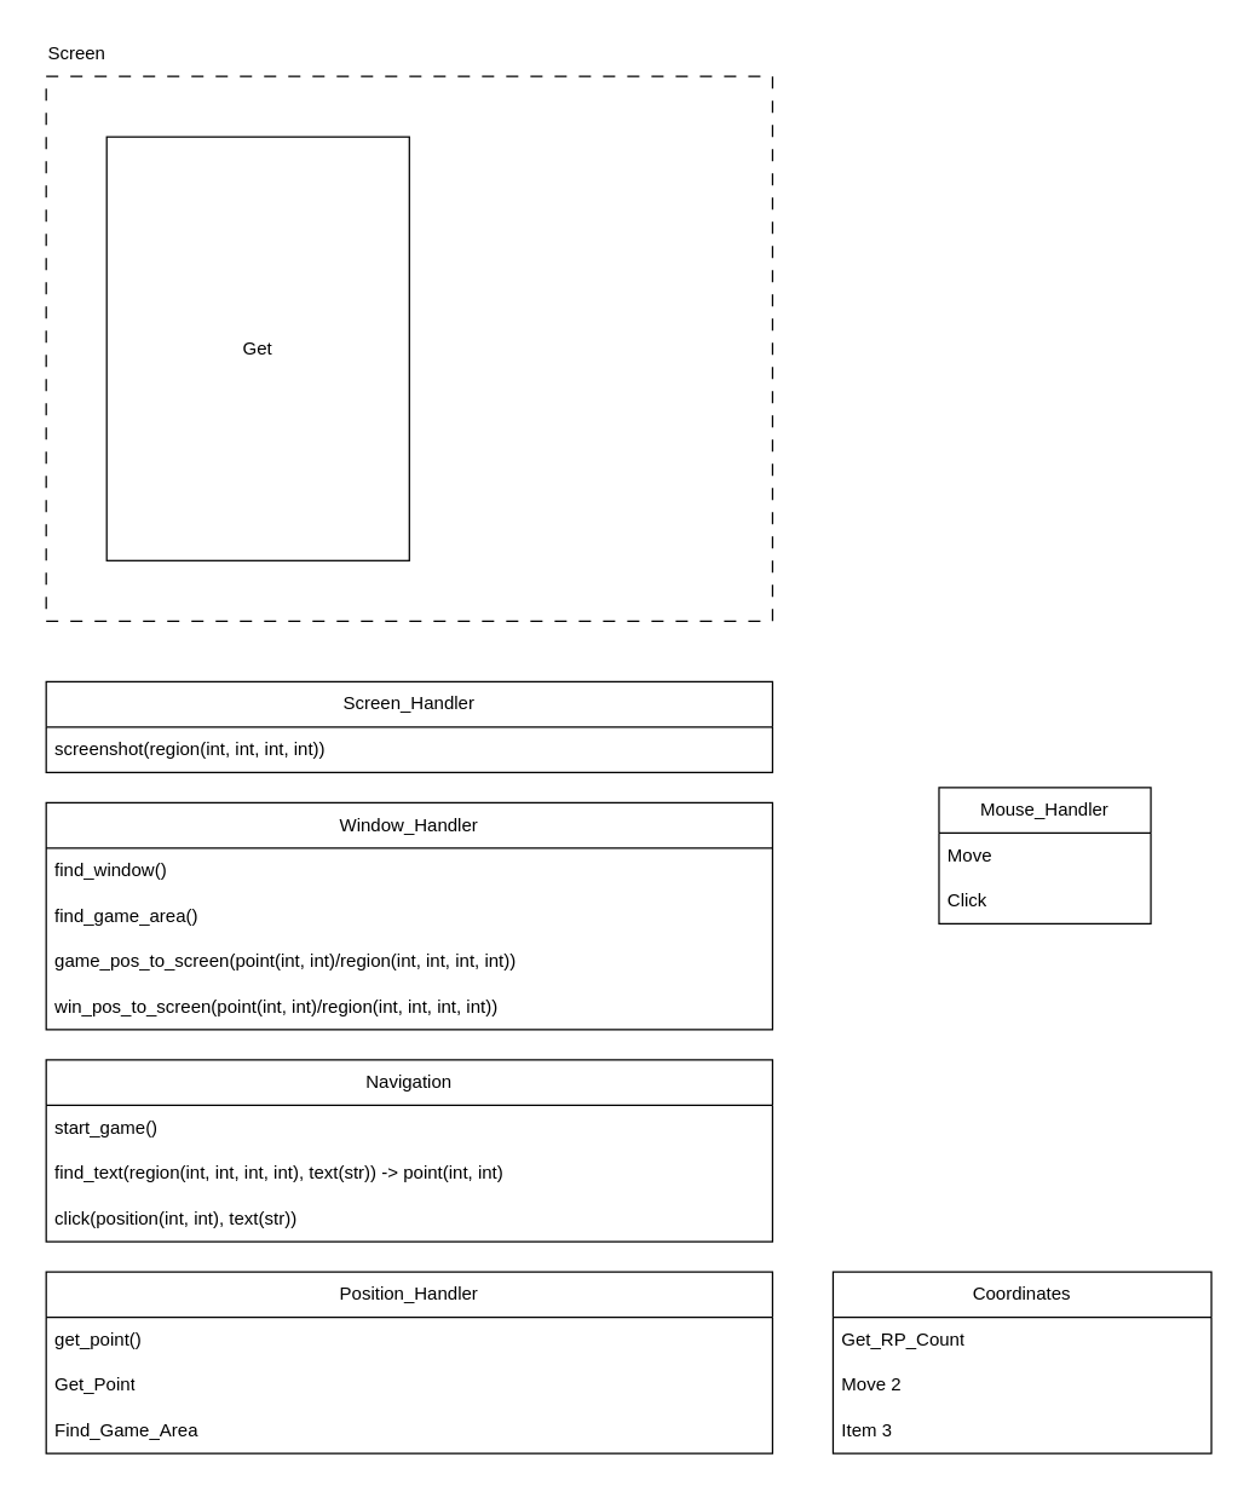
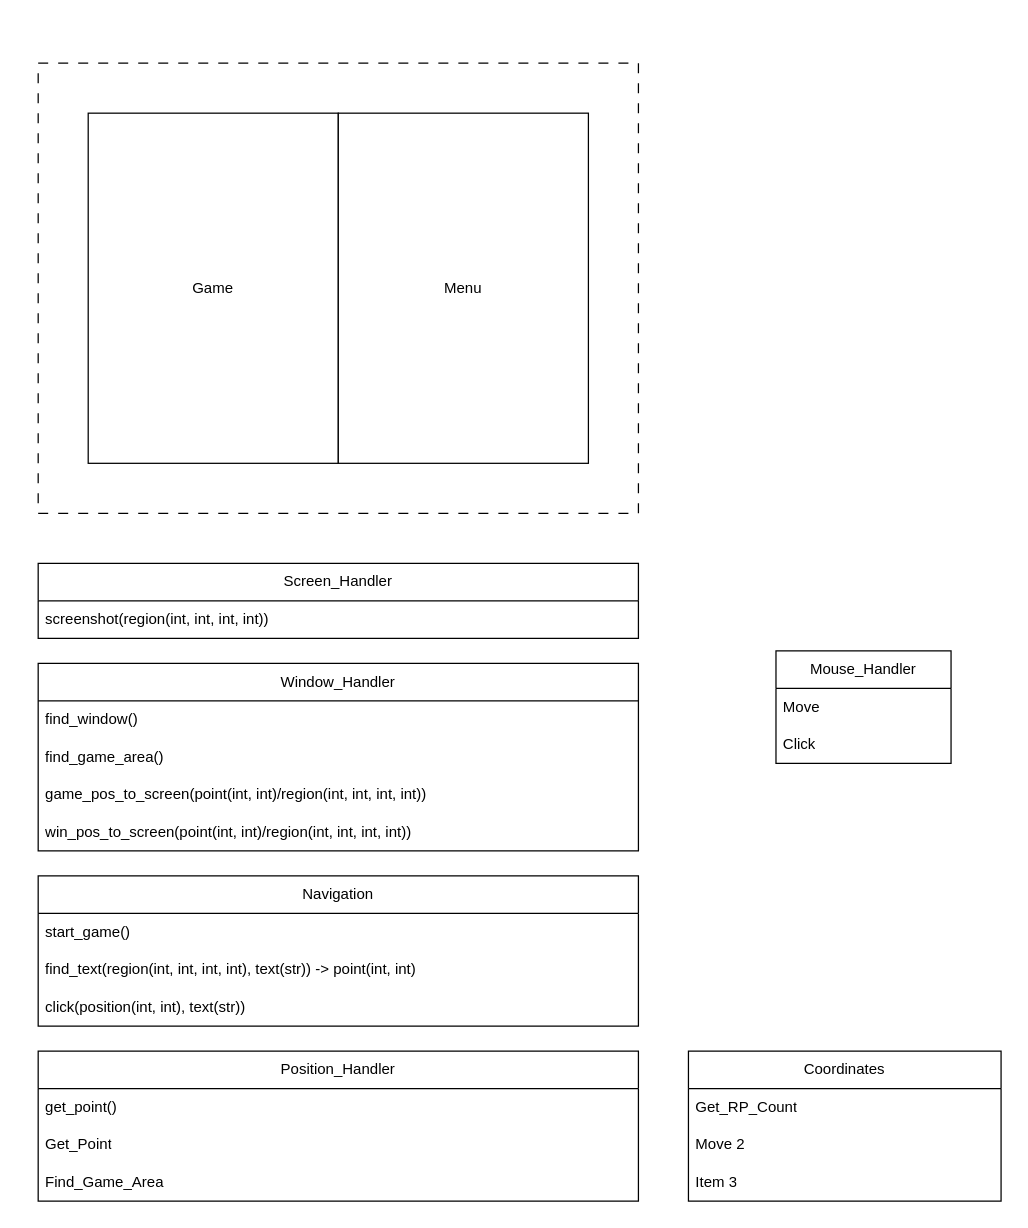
  <mxCell id="0" />
  <mxCell id="1" parent="0" />
  <mxCell id="2" value="" style="rounded=0;whiteSpace=wrap;html=1;fillColor=none;dashed=1;dashPattern=8 8;" vertex="1" parent="1"><mxGeometry x="30" y="50" width="480" height="360" as="geometry" /></mxCell>
- <mxCell id="3" value="Get" style="rounded=0;whiteSpace=wrap;html=1;" vertex="1" parent="1"><mxGeometry x="70" y="90" width="200" height="280" as="geometry" /></mxCell>
- <mxCell id="5" value="Screen" style="text;html=1;align=center;verticalAlign=middle;resizable=0;points=[];autosize=1;strokeColor=none;fillColor=none;" vertex="1" parent="1"><mxGeometry x="20" y="20" width="60" height="30" as="geometry" /></mxCell>
+ <mxCell id="3" value="Game" style="rounded=0;whiteSpace=wrap;html=1;" vertex="1" parent="1"><mxGeometry x="70" y="90" width="200" height="280" as="geometry" /></mxCell>
+ <mxCell id="4" value="Menu" style="rounded=0;whiteSpace=wrap;html=1;" vertex="1" parent="1"><mxGeometry x="270" y="90" width="200" height="280" as="geometry" /></mxCell>
  <mxCell id="6" value="Mouse_Handler" style="swimlane;fontStyle=0;childLayout=stackLayout;horizontal=1;startSize=30;horizontalStack=0;resizeParent=1;resizeParentMax=0;resizeLast=0;collapsible=1;marginBottom=0;whiteSpace=wrap;html=1;" vertex="1" parent="1"><mxGeometry x="620" y="520" width="140" height="90" as="geometry" /></mxCell>
  <mxCell id="7" value="Move" style="text;strokeColor=none;fillColor=none;align=left;verticalAlign=middle;spacingLeft=4;spacingRight=4;overflow=hidden;points=[[0,0.5],[1,0.5]];portConstraint=eastwest;rotatable=0;whiteSpace=wrap;html=1;" vertex="1" parent="6"><mxGeometry y="30" width="140" height="30" as="geometry" /></mxCell>
  <mxCell id="8" value="Click" style="text;strokeColor=none;fillColor=none;align=left;verticalAlign=middle;spacingLeft=4;spacingRight=4;overflow=hidden;points=[[0,0.5],[1,0.5]];portConstraint=eastwest;rotatable=0;whiteSpace=wrap;html=1;" vertex="1" parent="6"><mxGeometry y="60" width="140" height="30" as="geometry" /></mxCell>
  <mxCell id="9" value="Screen_Handler" style="swimlane;fontStyle=0;childLayout=stackLayout;horizontal=1;startSize=30;horizontalStack=0;resizeParent=1;resizeParentMax=0;resizeLast=0;collapsible=1;marginBottom=0;whiteSpace=wrap;html=1;" vertex="1" parent="1"><mxGeometry x="30" y="450" width="480" height="60" as="geometry"><mxRectangle x="80" y="640" width="130" height="30" as="alternateBounds" /></mxGeometry></mxCell>
  <mxCell id="10" value="screenshot(region(int, int, int, int))" style="text;strokeColor=none;fillColor=none;align=left;verticalAlign=middle;spacingLeft=4;spacingRight=4;overflow=hidden;points=[[0,0.5],[1,0.5]];portConstraint=eastwest;rotatable=0;whiteSpace=wrap;html=1;" vertex="1" parent="9"><mxGeometry y="30" width="480" height="30" as="geometry" /></mxCell>
  <mxCell id="11" value="Position_Handler" style="swimlane;fontStyle=0;childLayout=stackLayout;horizontal=1;startSize=30;horizontalStack=0;resizeParent=1;resizeParentMax=0;resizeLast=0;collapsible=1;marginBottom=0;whiteSpace=wrap;html=1;" vertex="1" parent="1"><mxGeometry x="30" y="840" width="480" height="120" as="geometry"><mxRectangle x="80" y="640" width="130" height="30" as="alternateBounds" /></mxGeometry></mxCell>
  <mxCell id="12" value="get_point()" style="text;strokeColor=none;fillColor=none;align=left;verticalAlign=middle;spacingLeft=4;spacingRight=4;overflow=hidden;points=[[0,0.5],[1,0.5]];portConstraint=eastwest;rotatable=0;whiteSpace=wrap;html=1;" vertex="1" parent="11"><mxGeometry y="30" width="480" height="30" as="geometry" /></mxCell>
  <mxCell id="13" value="Get_Point" style="text;strokeColor=none;fillColor=none;align=left;verticalAlign=middle;spacingLeft=4;spacingRight=4;overflow=hidden;points=[[0,0.5],[1,0.5]];portConstraint=eastwest;rotatable=0;whiteSpace=wrap;html=1;" vertex="1" parent="11"><mxGeometry y="60" width="480" height="30" as="geometry" /></mxCell>
  <mxCell id="14" value="Find_Game_Area" style="text;strokeColor=none;fillColor=none;align=left;verticalAlign=middle;spacingLeft=4;spacingRight=4;overflow=hidden;points=[[0,0.5],[1,0.5]];portConstraint=eastwest;rotatable=0;whiteSpace=wrap;html=1;" vertex="1" parent="11"><mxGeometry y="90" width="480" height="30" as="geometry" /></mxCell>
  <mxCell id="15" value="Coordinates" style="swimlane;fontStyle=0;childLayout=stackLayout;horizontal=1;startSize=30;horizontalStack=0;resizeParent=1;resizeParentMax=0;resizeLast=0;collapsible=1;marginBottom=0;whiteSpace=wrap;html=1;" vertex="1" parent="1"><mxGeometry x="550" y="840" width="250" height="120" as="geometry" /></mxCell>
  <mxCell id="16" value="Get_RP_Count" style="text;strokeColor=none;fillColor=none;align=left;verticalAlign=middle;spacingLeft=4;spacingRight=4;overflow=hidden;points=[[0,0.5],[1,0.5]];portConstraint=eastwest;rotatable=0;whiteSpace=wrap;html=1;" vertex="1" parent="15"><mxGeometry y="30" width="250" height="30" as="geometry" /></mxCell>
  <mxCell id="17" value="Move 2" style="text;strokeColor=none;fillColor=none;align=left;verticalAlign=middle;spacingLeft=4;spacingRight=4;overflow=hidden;points=[[0,0.5],[1,0.5]];portConstraint=eastwest;rotatable=0;whiteSpace=wrap;html=1;" vertex="1" parent="15"><mxGeometry y="60" width="250" height="30" as="geometry" /></mxCell>
  <mxCell id="18" value="Item 3" style="text;strokeColor=none;fillColor=none;align=left;verticalAlign=middle;spacingLeft=4;spacingRight=4;overflow=hidden;points=[[0,0.5],[1,0.5]];portConstraint=eastwest;rotatable=0;whiteSpace=wrap;html=1;" vertex="1" parent="15"><mxGeometry y="90" width="250" height="30" as="geometry" /></mxCell>
  <mxCell id="19" value="Navigation" style="swimlane;fontStyle=0;childLayout=stackLayout;horizontal=1;startSize=30;horizontalStack=0;resizeParent=1;resizeParentMax=0;resizeLast=0;collapsible=1;marginBottom=0;whiteSpace=wrap;html=1;" vertex="1" parent="1"><mxGeometry x="30" y="700" width="480" height="120" as="geometry" /></mxCell>
  <mxCell id="20" value="start_game()" style="text;strokeColor=none;fillColor=none;align=left;verticalAlign=middle;spacingLeft=4;spacingRight=4;overflow=hidden;points=[[0,0.5],[1,0.5]];portConstraint=eastwest;rotatable=0;whiteSpace=wrap;html=1;" vertex="1" parent="19"><mxGeometry y="30" width="480" height="30" as="geometry" /></mxCell>
  <mxCell id="21" value="find_text(region(int, int, int, int), text(str)) -&amp;gt; point(int, int)" style="text;strokeColor=none;fillColor=none;align=left;verticalAlign=middle;spacingLeft=4;spacingRight=4;overflow=hidden;points=[[0,0.5],[1,0.5]];portConstraint=eastwest;rotatable=0;whiteSpace=wrap;html=1;" vertex="1" parent="19"><mxGeometry y="60" width="480" height="30" as="geometry" /></mxCell>
  <mxCell id="22" value="click(position(int, int), text(str))" style="text;strokeColor=none;fillColor=none;align=left;verticalAlign=middle;spacingLeft=4;spacingRight=4;overflow=hidden;points=[[0,0.5],[1,0.5]];portConstraint=eastwest;rotatable=0;whiteSpace=wrap;html=1;" vertex="1" parent="19"><mxGeometry y="90" width="480" height="30" as="geometry" /></mxCell>
  <mxCell id="23" value="Window_Handler" style="swimlane;fontStyle=0;childLayout=stackLayout;horizontal=1;startSize=30;horizontalStack=0;resizeParent=1;resizeParentMax=0;resizeLast=0;collapsible=1;marginBottom=0;whiteSpace=wrap;html=1;" vertex="1" parent="1"><mxGeometry x="30" y="530" width="480" height="150" as="geometry"><mxRectangle x="80" y="640" width="130" height="30" as="alternateBounds" /></mxGeometry></mxCell>
  <mxCell id="24" value="find_window()&amp;nbsp;" style="text;strokeColor=none;fillColor=none;align=left;verticalAlign=middle;spacingLeft=4;spacingRight=4;overflow=hidden;points=[[0,0.5],[1,0.5]];portConstraint=eastwest;rotatable=0;whiteSpace=wrap;html=1;" vertex="1" parent="23"><mxGeometry y="30" width="480" height="30" as="geometry" /></mxCell>
  <mxCell id="25" value="find_game_area()" style="text;strokeColor=none;fillColor=none;align=left;verticalAlign=middle;spacingLeft=4;spacingRight=4;overflow=hidden;points=[[0,0.5],[1,0.5]];portConstraint=eastwest;rotatable=0;whiteSpace=wrap;html=1;" vertex="1" parent="23"><mxGeometry y="60" width="480" height="30" as="geometry" /></mxCell>
  <mxCell id="26" value="game_pos_to_screen(point(int, int)/region(int, int, int, int))&amp;nbsp;" style="text;strokeColor=none;fillColor=none;align=left;verticalAlign=middle;spacingLeft=4;spacingRight=4;overflow=hidden;points=[[0,0.5],[1,0.5]];portConstraint=eastwest;rotatable=0;whiteSpace=wrap;html=1;" vertex="1" parent="23"><mxGeometry y="90" width="480" height="30" as="geometry" /></mxCell>
  <mxCell id="27" value="win_pos_to_screen(point(int, int)/region(int, int, int, int))" style="text;strokeColor=none;fillColor=none;align=left;verticalAlign=middle;spacingLeft=4;spacingRight=4;overflow=hidden;points=[[0,0.5],[1,0.5]];portConstraint=eastwest;rotatable=0;whiteSpace=wrap;html=1;" vertex="1" parent="23"><mxGeometry y="120" width="480" height="30" as="geometry" /></mxCell>
